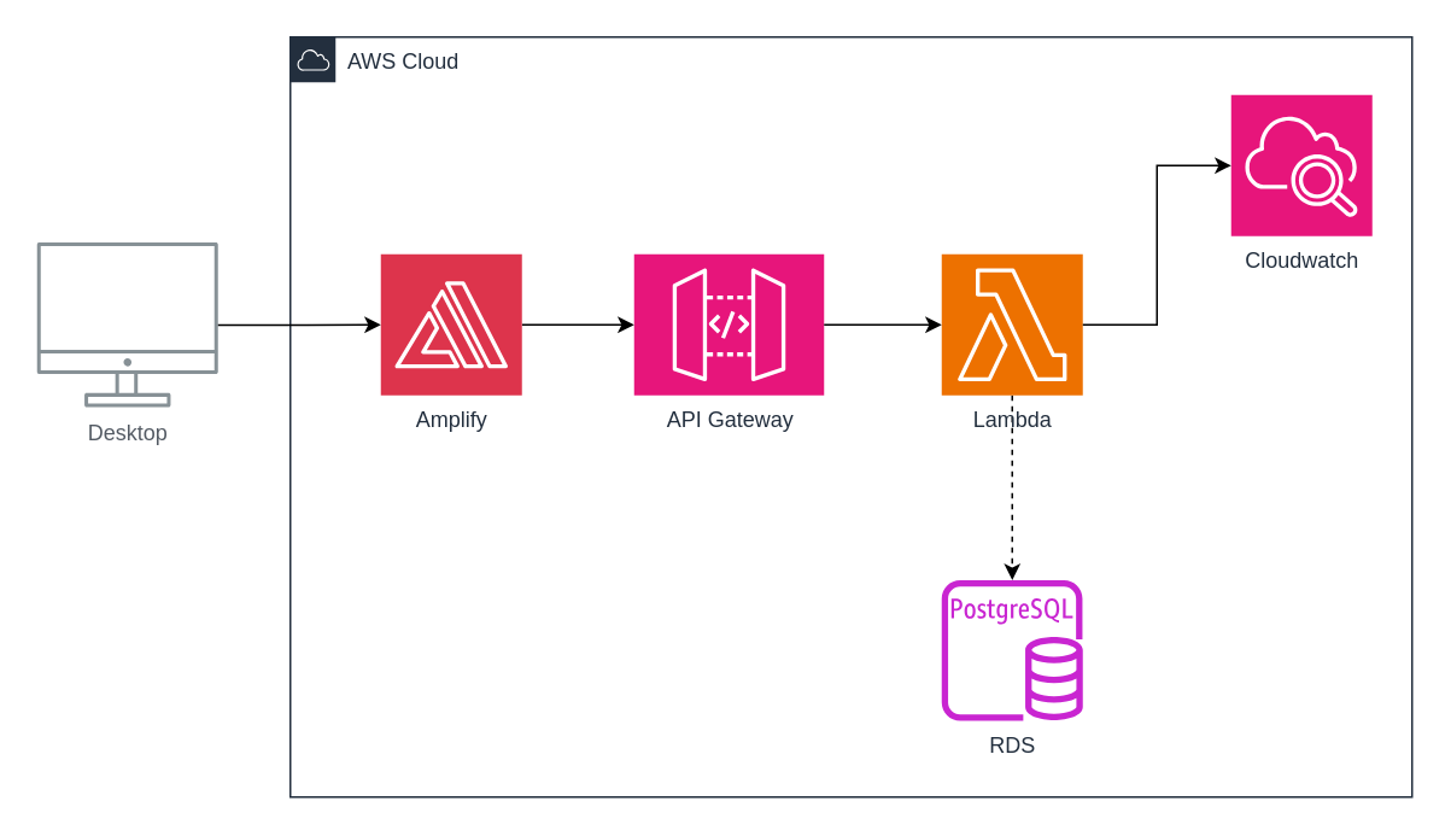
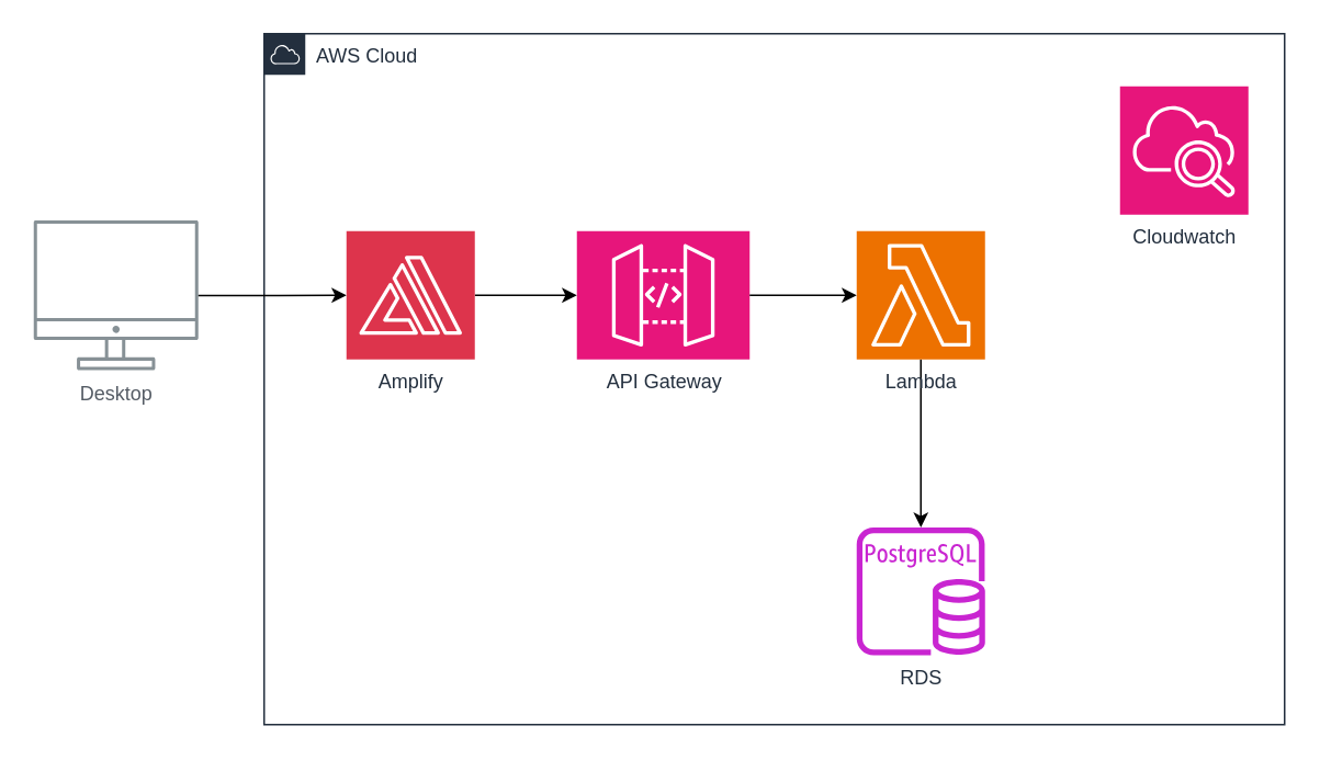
  <mxCell id="0" />
  <mxCell id="1" parent="0" />
  <mxCell id="2" value="Desktop" style="sketch=0;outlineConnect=0;gradientColor=none;fontColor=#545B64;strokeColor=none;fillColor=#879196;dashed=0;verticalLabelPosition=bottom;verticalAlign=top;align=center;html=1;fontSize=12;fontStyle=0;aspect=fixed;shape=mxgraph.aws4.illustration_desktop;pointerEvents=1" vertex="1" parent="1"><mxGeometry x="20" y="133.5" width="100" height="91" as="geometry" /></mxCell>
  <mxCell id="3" value="AWS Cloud" style="points=[[0,0],[0.25,0],[0.5,0],[0.75,0],[1,0],[1,0.25],[1,0.5],[1,0.75],[1,1],[0.75,1],[0.5,1],[0.25,1],[0,1],[0,0.75],[0,0.5],[0,0.25]];outlineConnect=0;gradientColor=none;html=1;whiteSpace=wrap;fontSize=12;fontStyle=0;container=1;pointerEvents=0;collapsible=0;recursiveResize=0;shape=mxgraph.aws4.group;grIcon=mxgraph.aws4.group_aws_cloud;strokeColor=#232F3E;fillColor=none;verticalAlign=top;align=left;spacingLeft=30;fontColor=#232F3E;dashed=0;" vertex="1" parent="1"><mxGeometry x="160" y="20" width="620" height="420" as="geometry" /></mxCell>
  <mxCell id="4" value="RDS" style="sketch=0;outlineConnect=0;fontColor=#232F3E;gradientColor=none;fillColor=#C925D1;strokeColor=none;dashed=0;verticalLabelPosition=bottom;verticalAlign=top;align=center;html=1;fontSize=12;fontStyle=0;aspect=fixed;pointerEvents=1;shape=mxgraph.aws4.rds_postgresql_instance;" vertex="1" parent="3"><mxGeometry x="360" y="300" width="78" height="78" as="geometry" /></mxCell>
- <mxCell id="5" style="edgeStyle=orthogonalEdgeStyle;rounded=0;orthogonalLoop=1;jettySize=auto;html=1;dashed=1;" edge="1" parent="3" source="6" target="4"><mxGeometry relative="1" as="geometry" /></mxCell>
+ <mxCell id="5" style="edgeStyle=orthogonalEdgeStyle;rounded=0;orthogonalLoop=1;jettySize=auto;html=1;" edge="1" parent="3" source="6" target="4"><mxGeometry relative="1" as="geometry" /></mxCell>
  <mxCell id="6" value="Lambda" style="sketch=0;points=[[0,0,0],[0.25,0,0],[0.5,0,0],[0.75,0,0],[1,0,0],[0,1,0],[0.25,1,0],[0.5,1,0],[0.75,1,0],[1,1,0],[0,0.25,0],[0,0.5,0],[0,0.75,0],[1,0.25,0],[1,0.5,0],[1,0.75,0]];outlineConnect=0;fontColor=#232F3E;fillColor=#ED7100;strokeColor=#ffffff;dashed=0;verticalLabelPosition=bottom;verticalAlign=top;align=center;html=1;fontSize=12;fontStyle=0;aspect=fixed;shape=mxgraph.aws4.resourceIcon;resIcon=mxgraph.aws4.lambda;" vertex="1" parent="3"><mxGeometry x="360" y="120" width="78" height="78" as="geometry" /></mxCell>
  <mxCell id="7" value="API Gateway" style="sketch=0;points=[[0,0,0],[0.25,0,0],[0.5,0,0],[0.75,0,0],[1,0,0],[0,1,0],[0.25,1,0],[0.5,1,0],[0.75,1,0],[1,1,0],[0,0.25,0],[0,0.5,0],[0,0.75,0],[1,0.25,0],[1,0.5,0],[1,0.75,0]];outlineConnect=0;fontColor=#232F3E;fillColor=#E7157B;strokeColor=#ffffff;dashed=0;verticalLabelPosition=bottom;verticalAlign=top;align=center;html=1;fontSize=12;fontStyle=0;aspect=fixed;shape=mxgraph.aws4.resourceIcon;resIcon=mxgraph.aws4.api_gateway;" vertex="1" parent="3"><mxGeometry x="190" y="120" width="105" height="78" as="geometry" /></mxCell>
  <mxCell id="8" style="edgeStyle=orthogonalEdgeStyle;rounded=0;orthogonalLoop=1;jettySize=auto;html=1;entryX=0;entryY=0.5;entryDx=0;entryDy=0;entryPerimeter=0;" edge="1" parent="3" source="7" target="6"><mxGeometry relative="1" as="geometry" /></mxCell>
  <mxCell id="9" value="Cloudwatch" style="sketch=0;points=[[0,0,0],[0.25,0,0],[0.5,0,0],[0.75,0,0],[1,0,0],[0,1,0],[0.25,1,0],[0.5,1,0],[0.75,1,0],[1,1,0],[0,0.25,0],[0,0.5,0],[0,0.75,0],[1,0.25,0],[1,0.5,0],[1,0.75,0]];points=[[0,0,0],[0.25,0,0],[0.5,0,0],[0.75,0,0],[1,0,0],[0,1,0],[0.25,1,0],[0.5,1,0],[0.75,1,0],[1,1,0],[0,0.25,0],[0,0.5,0],[0,0.75,0],[1,0.25,0],[1,0.5,0],[1,0.75,0]];outlineConnect=0;fontColor=#232F3E;fillColor=#E7157B;strokeColor=#ffffff;dashed=0;verticalLabelPosition=bottom;verticalAlign=top;align=center;html=1;fontSize=12;fontStyle=0;aspect=fixed;shape=mxgraph.aws4.resourceIcon;resIcon=mxgraph.aws4.cloudwatch_2;" vertex="1" parent="3"><mxGeometry x="520" y="32" width="78" height="78" as="geometry" /></mxCell>
- <mxCell id="10" style="edgeStyle=orthogonalEdgeStyle;rounded=0;orthogonalLoop=1;jettySize=auto;html=1;entryX=0;entryY=0.5;entryDx=0;entryDy=0;entryPerimeter=0;" edge="1" parent="3" source="6" target="9"><mxGeometry relative="1" as="geometry" /></mxCell>
  <mxCell id="11" style="edgeStyle=orthogonalEdgeStyle;rounded=0;orthogonalLoop=1;jettySize=auto;html=1;" edge="1" parent="3" source="12" target="7"><mxGeometry relative="1" as="geometry" /></mxCell>
  <mxCell id="12" value="Amplify" style="sketch=0;points=[[0,0,0],[0.25,0,0],[0.5,0,0],[0.75,0,0],[1,0,0],[0,1,0],[0.25,1,0],[0.5,1,0],[0.75,1,0],[1,1,0],[0,0.25,0],[0,0.5,0],[0,0.75,0],[1,0.25,0],[1,0.5,0],[1,0.75,0]];outlineConnect=0;fontColor=#232F3E;fillColor=#DD344C;strokeColor=#ffffff;dashed=0;verticalLabelPosition=bottom;verticalAlign=top;align=center;html=1;fontSize=12;fontStyle=0;aspect=fixed;shape=mxgraph.aws4.resourceIcon;resIcon=mxgraph.aws4.amplify;" vertex="1" parent="3"><mxGeometry x="50" y="120" width="78" height="78" as="geometry" /></mxCell>
  <mxCell id="13" style="edgeStyle=orthogonalEdgeStyle;rounded=0;orthogonalLoop=1;jettySize=auto;html=1;entryX=0;entryY=0.5;entryDx=0;entryDy=0;entryPerimeter=0;" edge="1" parent="1" source="2" target="12"><mxGeometry relative="1" as="geometry" /></mxCell>
